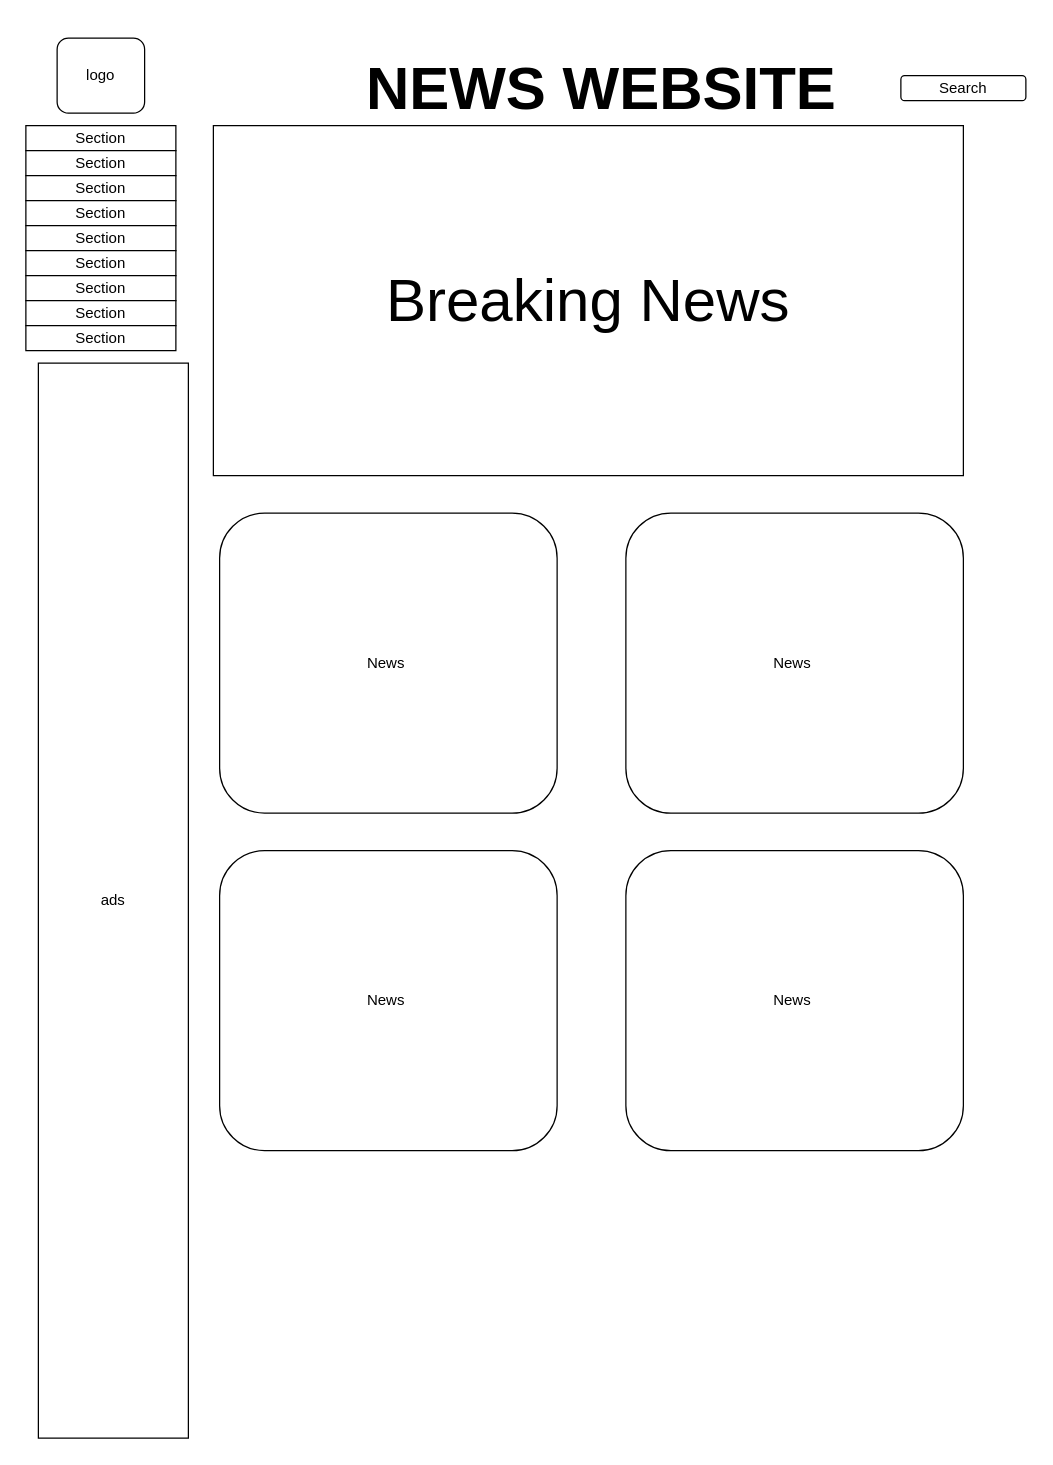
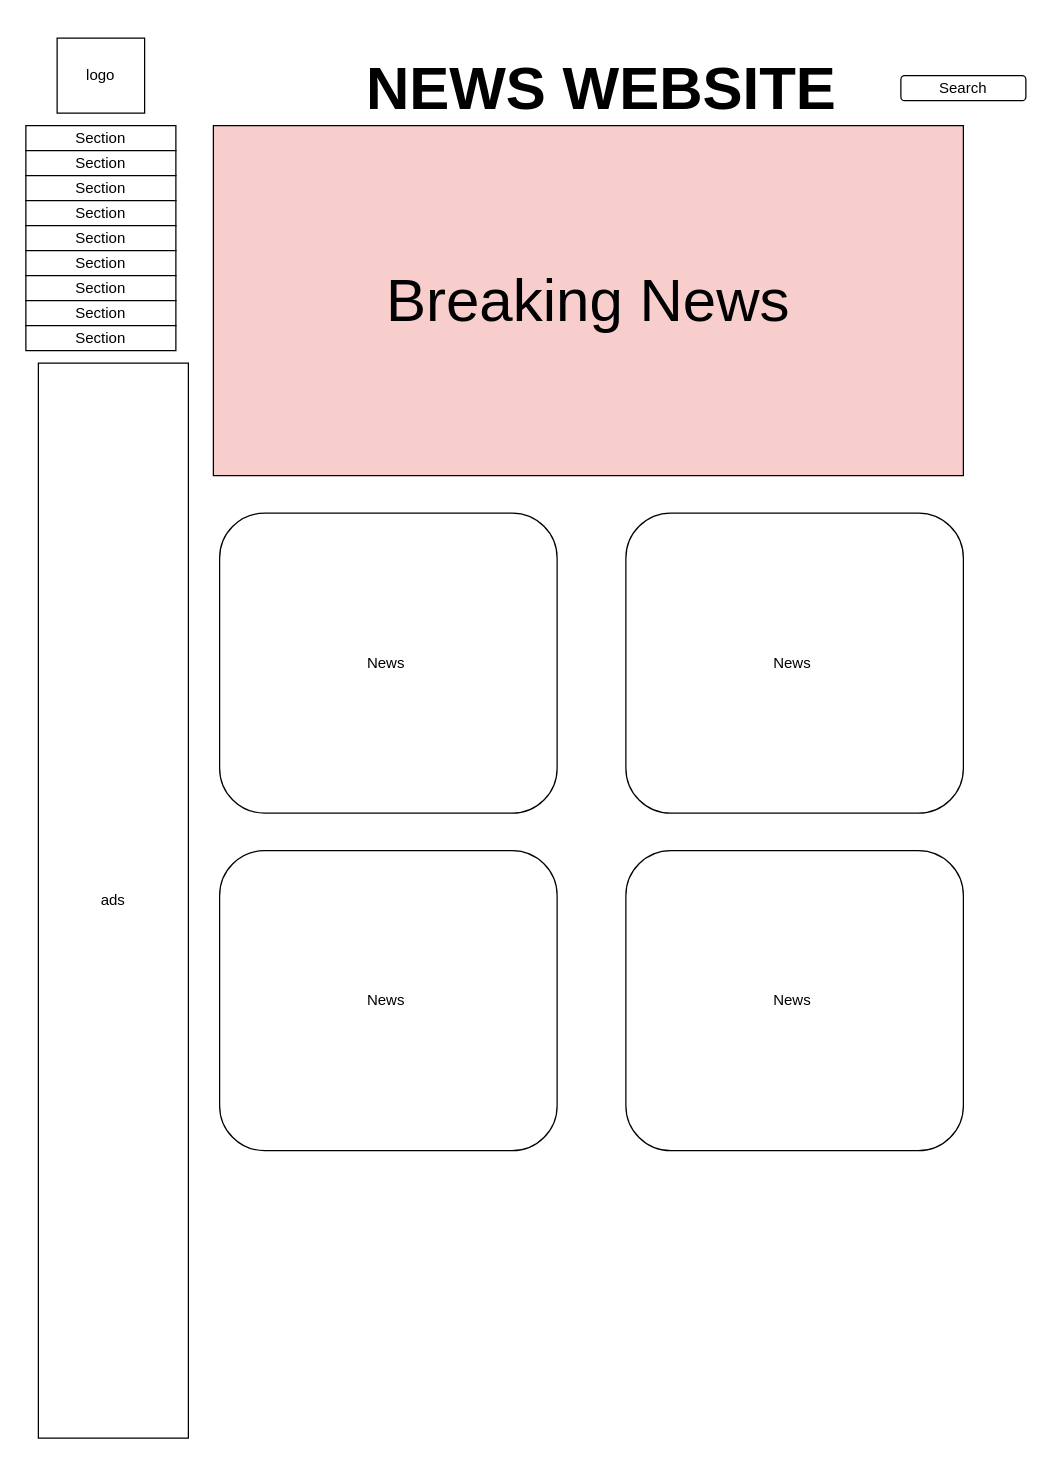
  <mxCell id="0" />
  <mxCell id="1" parent="0" />
  <mxCell id="2" value="Section" style="rounded=0;whiteSpace=wrap;html=1;" vertex="1" parent="1"><mxGeometry y="100" width="120" height="20" as="geometry" x="20" /></mxCell>
  <mxCell id="3" value="Section" style="rounded=0;whiteSpace=wrap;html=1;" vertex="1" parent="1"><mxGeometry y="120" width="120" height="20" as="geometry" x="20" /></mxCell>
  <mxCell id="4" value="Section" style="rounded=0;whiteSpace=wrap;html=1;" vertex="1" parent="1"><mxGeometry y="140" width="120" height="20" as="geometry" x="20" /></mxCell>
  <mxCell id="5" value="Section" style="rounded=0;whiteSpace=wrap;html=1;" vertex="1" parent="1"><mxGeometry y="160" width="120" height="20" as="geometry" x="20" /></mxCell>
  <mxCell id="6" value="Section" style="rounded=0;whiteSpace=wrap;html=1;" vertex="1" parent="1"><mxGeometry y="180" width="120" height="20" as="geometry" x="20" /></mxCell>
  <mxCell id="7" value="Section" style="rounded=0;whiteSpace=wrap;html=1;" vertex="1" parent="1"><mxGeometry y="200" width="120" height="20" as="geometry" x="20" /></mxCell>
  <mxCell id="8" value="Section" style="rounded=0;whiteSpace=wrap;html=1;" vertex="1" parent="1"><mxGeometry y="220" width="120" height="20" as="geometry" x="20" /></mxCell>
  <mxCell id="9" value="Section" style="rounded=0;whiteSpace=wrap;html=1;" vertex="1" parent="1"><mxGeometry y="240" width="120" height="20" as="geometry" x="20" /></mxCell>
  <mxCell id="10" value="Section" style="rounded=0;whiteSpace=wrap;html=1;" vertex="1" parent="1"><mxGeometry y="260" width="120" height="20" as="geometry" x="20" /></mxCell>
- <mxCell id="11" value="logo" style="rounded=1;whiteSpace=wrap;html=1;" vertex="1" parent="1"><mxGeometry x="45" y="30" width="70" height="60" as="geometry" /></mxCell>
+ <mxCell id="11" value="logo" style="whiteSpace=wrap;html=1;rounded=0;" vertex="1" parent="1"><mxGeometry x="45" y="30" width="70" height="60" as="geometry" /></mxCell>
  <mxCell id="12" value="&lt;h1&gt;&lt;font style=&quot;font-size: 48px;&quot;&gt;NEWS WEBSITE&lt;/font&gt;&lt;/h1&gt;" style="text;html=1;align=center;verticalAlign=middle;resizable=0;points=[];autosize=1;strokeColor=none;fillColor=none;" vertex="1" parent="1"><mxGeometry x="280" width="400" height="100" as="geometry" y="20" /></mxCell>
- <mxCell id="13" value="Breaking News" style="rounded=0;whiteSpace=wrap;html=1;fontSize=48;" vertex="1" parent="1"><mxGeometry x="170" y="100" width="600" height="280" as="geometry" /></mxCell>
+ <mxCell id="13" value="Breaking News" style="rounded=0;whiteSpace=wrap;html=1;fontSize=48;fillColor=#f8cecc;" vertex="1" parent="1"><mxGeometry x="170" y="100" width="600" height="280" as="geometry" /></mxCell>
  <mxCell id="14" value="Search" style="rounded=1;whiteSpace=wrap;html=1;fontSize=12;" vertex="1" parent="1"><mxGeometry x="720" y="60" width="100" height="20" as="geometry" /></mxCell>
  <mxCell id="15" value="News&amp;nbsp;" style="rounded=1;whiteSpace=wrap;html=1;fontSize=12;" vertex="1" parent="1"><mxGeometry x="500" y="410" width="270" height="240" as="geometry" /></mxCell>
  <mxCell id="16" value="News&amp;nbsp;" style="rounded=1;whiteSpace=wrap;html=1;fontSize=12;" vertex="1" parent="1"><mxGeometry x="175" y="410" width="270" height="240" as="geometry" /></mxCell>
  <mxCell id="17" value="ads" style="rounded=0;whiteSpace=wrap;html=1;fontSize=12;" vertex="1" parent="1"><mxGeometry x="30" y="290" width="120" height="860" as="geometry" /></mxCell>
  <mxCell id="18" value="News&amp;nbsp;" style="rounded=1;whiteSpace=wrap;html=1;fontSize=12;" vertex="1" parent="1"><mxGeometry x="500" y="680" width="270" height="240" as="geometry" /></mxCell>
  <mxCell id="19" value="News&amp;nbsp;" style="rounded=1;whiteSpace=wrap;html=1;fontSize=12;" vertex="1" parent="1"><mxGeometry x="175" y="680" width="270" height="240" as="geometry" /></mxCell>
